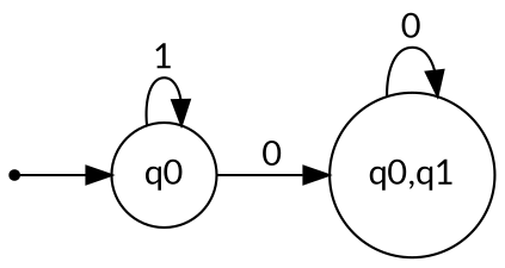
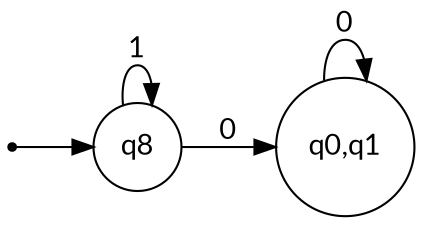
  digraph {
    fontname=Lato
    rankdir=LR
    node [fontname=Lato shape=circle]
    edge [fontname=Lato]
    __start [shape=point]
-   q0
+   q0 [label=q8]
    "q0,q1"
    __start -> q0
    q0 -> q0 [label=1]
    q0 -> "q0,q1" [label=0]
    "q0,q1" -> "q0,q1" [label=0]
  }
